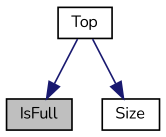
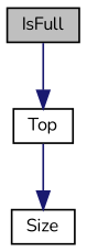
  digraph {
    fontname=Nunito
    rankdir=TB
    node [color=black fillcolor=white fontname=Nunito fontsize=10 shape=record style=filled]
    edge [color=midnightblue fontname=Nunito fontsize=10 labelfontname=Helvetica labelfontsize=10 style=solid]
    n1 [fillcolor=grey75 fontcolor=black height=0.2 label=IsFull width=0.4]
    n2 [height=0.2 label=Top width=0.4]
    n3 [height=0.2 label=Size width=0.4]
-   n2 -> n1
+   n1 -> n2
    n2 -> n3
  }
